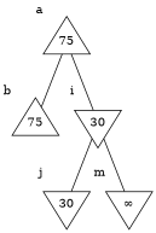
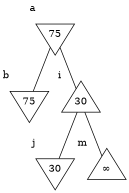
  graph {
    node [fixedsize=true shape=invtriangle]
-   n1 [height=0.8 label=75 shape=triangle xlabel=a]
-   n2 [height=0.8 label=75 shape=triangle xlabel=b]
-   n3 [height=0.8 label=30 xlabel=i]
+   n1 [height=0.8 label=75 xlabel=a]
+   n2 [height=0.8 label=75 xlabel=b]
+   n3 [height=0.8 label=30 shape=triangle xlabel=i]
    n4 [height=0.8 label=30 xlabel=j]
-   n5 [height=0.8 label="∞" xlabel=m]
+   n5 [height=0.8 label="∞" shape=triangle xlabel=m]
    n1 -- n2
    n1 -- n3
    n3 -- n4
    n3 -- n5
  }
